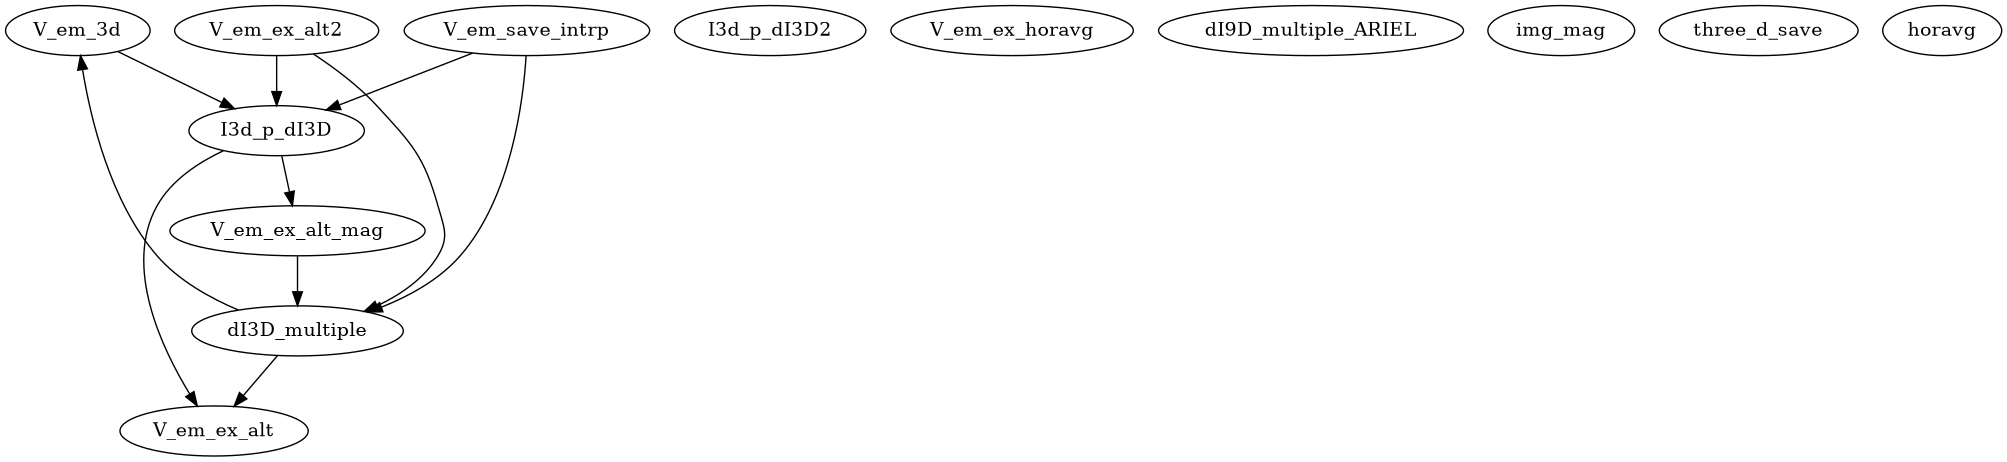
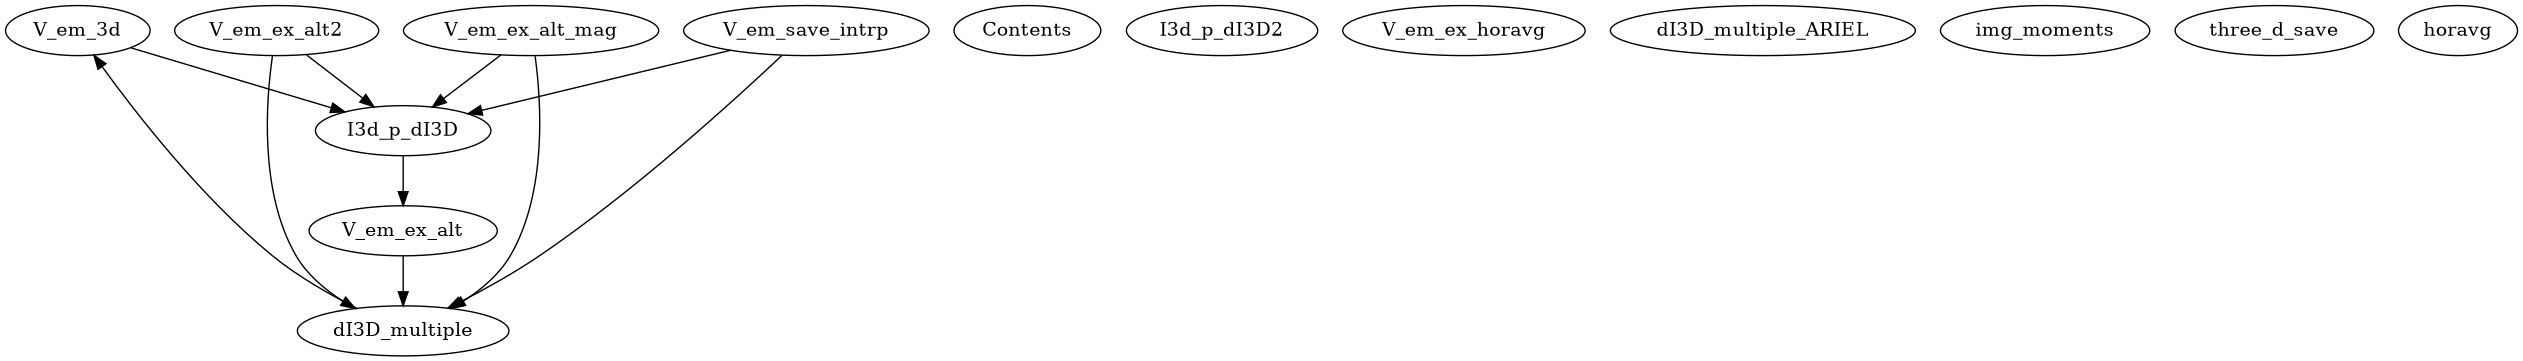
  digraph {
    fontname="DejaVu Serif"
    node [fontname="DejaVu Serif"]
    edge [fontname="DejaVu Serif"]
    V_em_3d
    I3d_p_dI3D
    V_em_ex_alt
    dI3D_multiple
    V_em_ex_alt2
    V_em_ex_alt_mag
    V_em_save_intrp
+   Contents
    I3d_p_dI3D2
    V_em_ex_horavg
-   dI3D_multiple_ARIEL [label=dI9D_multiple_ARIEL]
-   img_moments [label=img_mag]
+   dI3D_multiple_ARIEL
+   img_moments
    three_d_save
    n14 [label=horavg]
    V_em_3d -> I3d_p_dI3D
    I3d_p_dI3D -> V_em_ex_alt
-   dI3D_multiple -> V_em_ex_alt
+   V_em_ex_alt -> dI3D_multiple
    dI3D_multiple -> V_em_3d
    V_em_ex_alt2 -> I3d_p_dI3D
    V_em_ex_alt2 -> dI3D_multiple
-   I3d_p_dI3D -> V_em_ex_alt_mag
+   V_em_ex_alt_mag -> I3d_p_dI3D
    V_em_ex_alt_mag -> dI3D_multiple
    V_em_save_intrp -> I3d_p_dI3D
    V_em_save_intrp -> dI3D_multiple
  }
